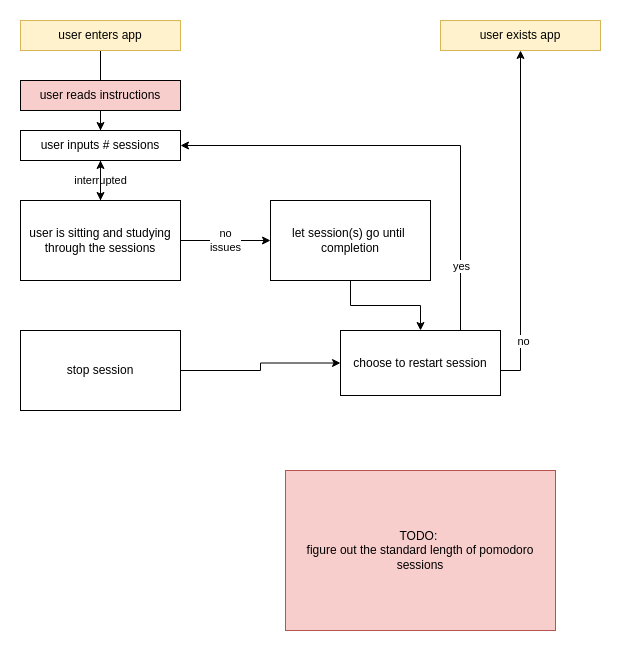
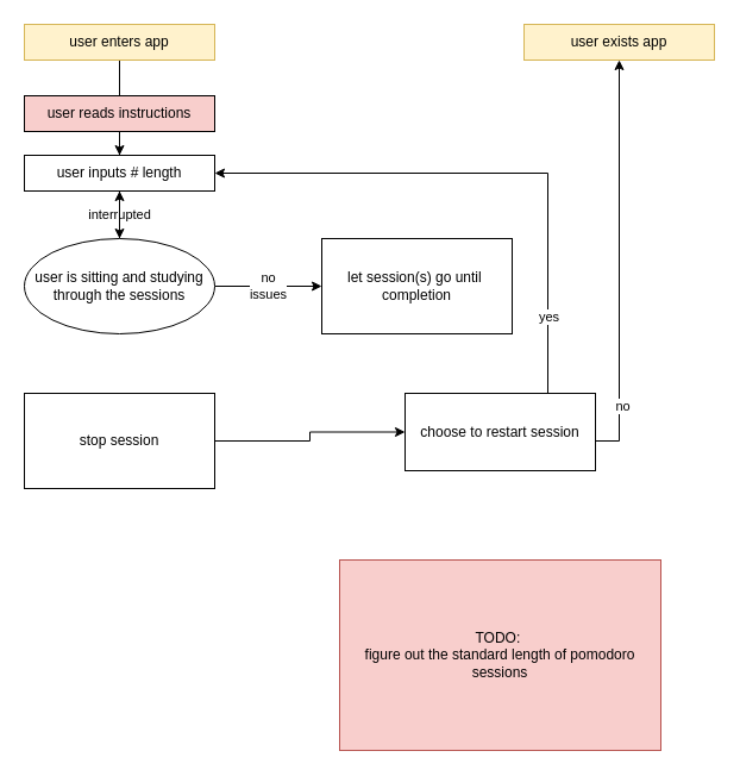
  <mxCell id="0" />
  <mxCell id="1" parent="0" />
  <mxCell id="2" style="edgeStyle=orthogonalEdgeStyle;rounded=0;orthogonalLoop=1;jettySize=auto;html=1;" edge="1" parent="1" source="3"><mxGeometry relative="1" as="geometry"><mxPoint x="100" y="130" as="targetPoint" /></mxGeometry></mxCell>
  <mxCell id="3" value="user enters app" style="rounded=0;whiteSpace=wrap;html=1;fillColor=#fff2cc;strokeColor=#d6b656;" vertex="1" parent="1"><mxGeometry x="20" y="20" width="160" height="30" as="geometry" /></mxCell>
  <mxCell id="4" value="interrupted" style="edgeStyle=orthogonalEdgeStyle;rounded=0;orthogonalLoop=1;jettySize=auto;html=1;" edge="1" parent="1" source="6" target="20"><mxGeometry relative="1" as="geometry" /></mxCell>
  <mxCell id="5" value="no &lt;br&gt;issues" style="edgeStyle=orthogonalEdgeStyle;rounded=0;orthogonalLoop=1;jettySize=auto;html=1;" edge="1" parent="1" source="6" target="10"><mxGeometry relative="1" as="geometry" /></mxCell>
- <mxCell id="6" value="user is sitting and studying through the sessions" style="rounded=0;whiteSpace=wrap;html=1;" vertex="1" parent="1"><mxGeometry x="20" y="200" width="160" height="80" as="geometry" /></mxCell>
+ <mxCell id="6" value="user is sitting and studying through the sessions" style="ellipse;whiteSpace=wrap;html=1;" vertex="1" parent="1"><mxGeometry x="20" y="200" width="160" height="80" as="geometry" /></mxCell>
  <mxCell id="7" style="edgeStyle=orthogonalEdgeStyle;rounded=0;orthogonalLoop=1;jettySize=auto;html=1;" edge="1" parent="1" source="8" target="15"><mxGeometry relative="1" as="geometry" /></mxCell>
  <mxCell id="8" value="stop session" style="rounded=0;whiteSpace=wrap;html=1;" vertex="1" parent="1"><mxGeometry x="20" y="330" width="160" height="80" as="geometry" /></mxCell>
- <mxCell id="9" style="edgeStyle=orthogonalEdgeStyle;rounded=0;orthogonalLoop=1;jettySize=auto;html=1;entryX=0.5;entryY=0;entryDx=0;entryDy=0;" edge="1" parent="1" source="10" target="15"><mxGeometry relative="1" as="geometry"><mxPoint x="450" y="310" as="targetPoint" /></mxGeometry></mxCell>
  <mxCell id="10" value="let session(s) go until&amp;nbsp;&lt;br&gt;completion" style="rounded=0;whiteSpace=wrap;html=1;" vertex="1" parent="1"><mxGeometry x="270" y="200" width="160" height="80" as="geometry" /></mxCell>
  <mxCell id="11" style="edgeStyle=orthogonalEdgeStyle;rounded=0;orthogonalLoop=1;jettySize=auto;html=1;entryX=0.5;entryY=1;entryDx=0;entryDy=0;" edge="1" parent="1" source="15" target="16"><mxGeometry relative="1" as="geometry"><mxPoint x="640" y="160" as="targetPoint" /><Array as="points"><mxPoint x="520" y="370" /><mxPoint x="520" y="50" /></Array></mxGeometry></mxCell>
  <mxCell id="12" value="no" style="edgeLabel;html=1;align=center;verticalAlign=middle;resizable=0;points=[];" vertex="1" connectable="0" parent="11"><mxGeometry x="-0.704" y="-2" relative="1" as="geometry"><mxPoint as="offset" /></mxGeometry></mxCell>
  <mxCell id="13" style="edgeStyle=orthogonalEdgeStyle;rounded=0;orthogonalLoop=1;jettySize=auto;html=1;exitX=0.75;exitY=0;exitDx=0;exitDy=0;entryX=1;entryY=0.5;entryDx=0;entryDy=0;" edge="1" parent="1" source="15" target="20"><mxGeometry relative="1" as="geometry"><Array as="points"><mxPoint x="460" y="145" /></Array></mxGeometry></mxCell>
  <mxCell id="14" value="yes" style="edgeLabel;html=1;align=center;verticalAlign=middle;resizable=0;points=[];" vertex="1" connectable="0" parent="13"><mxGeometry x="-0.72" relative="1" as="geometry"><mxPoint as="offset" /></mxGeometry></mxCell>
  <mxCell id="15" value="choose to restart session" style="rounded=0;whiteSpace=wrap;html=1;" vertex="1" parent="1"><mxGeometry x="340" y="330" width="160" height="65" as="geometry" /></mxCell>
  <mxCell id="16" value="user exists app" style="rounded=0;whiteSpace=wrap;html=1;fillColor=#fff2cc;strokeColor=#d6b656;" vertex="1" parent="1"><mxGeometry x="440" y="20" width="160" height="30" as="geometry" /></mxCell>
  <mxCell id="17" style="edgeStyle=orthogonalEdgeStyle;rounded=0;orthogonalLoop=1;jettySize=auto;html=1;entryX=0.5;entryY=0;entryDx=0;entryDy=0;" edge="1" parent="1" source="18" target="6"><mxGeometry relative="1" as="geometry" /></mxCell>
  <mxCell id="18" value="user reads instructions" style="rounded=0;whiteSpace=wrap;html=1;fillColor=#f8cecc;" vertex="1" parent="1"><mxGeometry x="20" y="80" width="160" height="30" as="geometry" /></mxCell>
  <mxCell id="19" value="TODO:&amp;nbsp;&lt;br&gt;figure out the standard length of pomodoro sessions" style="rounded=0;whiteSpace=wrap;html=1;fillColor=#f8cecc;strokeColor=#b85450;" vertex="1" parent="1"><mxGeometry x="285" y="470" width="270" height="160" as="geometry" /></mxCell>
- <mxCell id="20" value="user inputs # sessions" style="rounded=0;whiteSpace=wrap;html=1;" vertex="1" parent="1"><mxGeometry x="20" y="130" width="160" height="30" as="geometry" /></mxCell>
+ <mxCell id="20" value="user inputs # length" style="rounded=0;whiteSpace=wrap;html=1;" vertex="1" parent="1"><mxGeometry x="20" y="130" width="160" height="30" as="geometry" /></mxCell>
  <mxCell id="21" style="edgeStyle=orthogonalEdgeStyle;rounded=0;orthogonalLoop=1;jettySize=auto;html=1;exitX=0.5;exitY=1;exitDx=0;exitDy=0;" edge="1" parent="1" source="16" target="16"><mxGeometry relative="1" as="geometry" /></mxCell>
